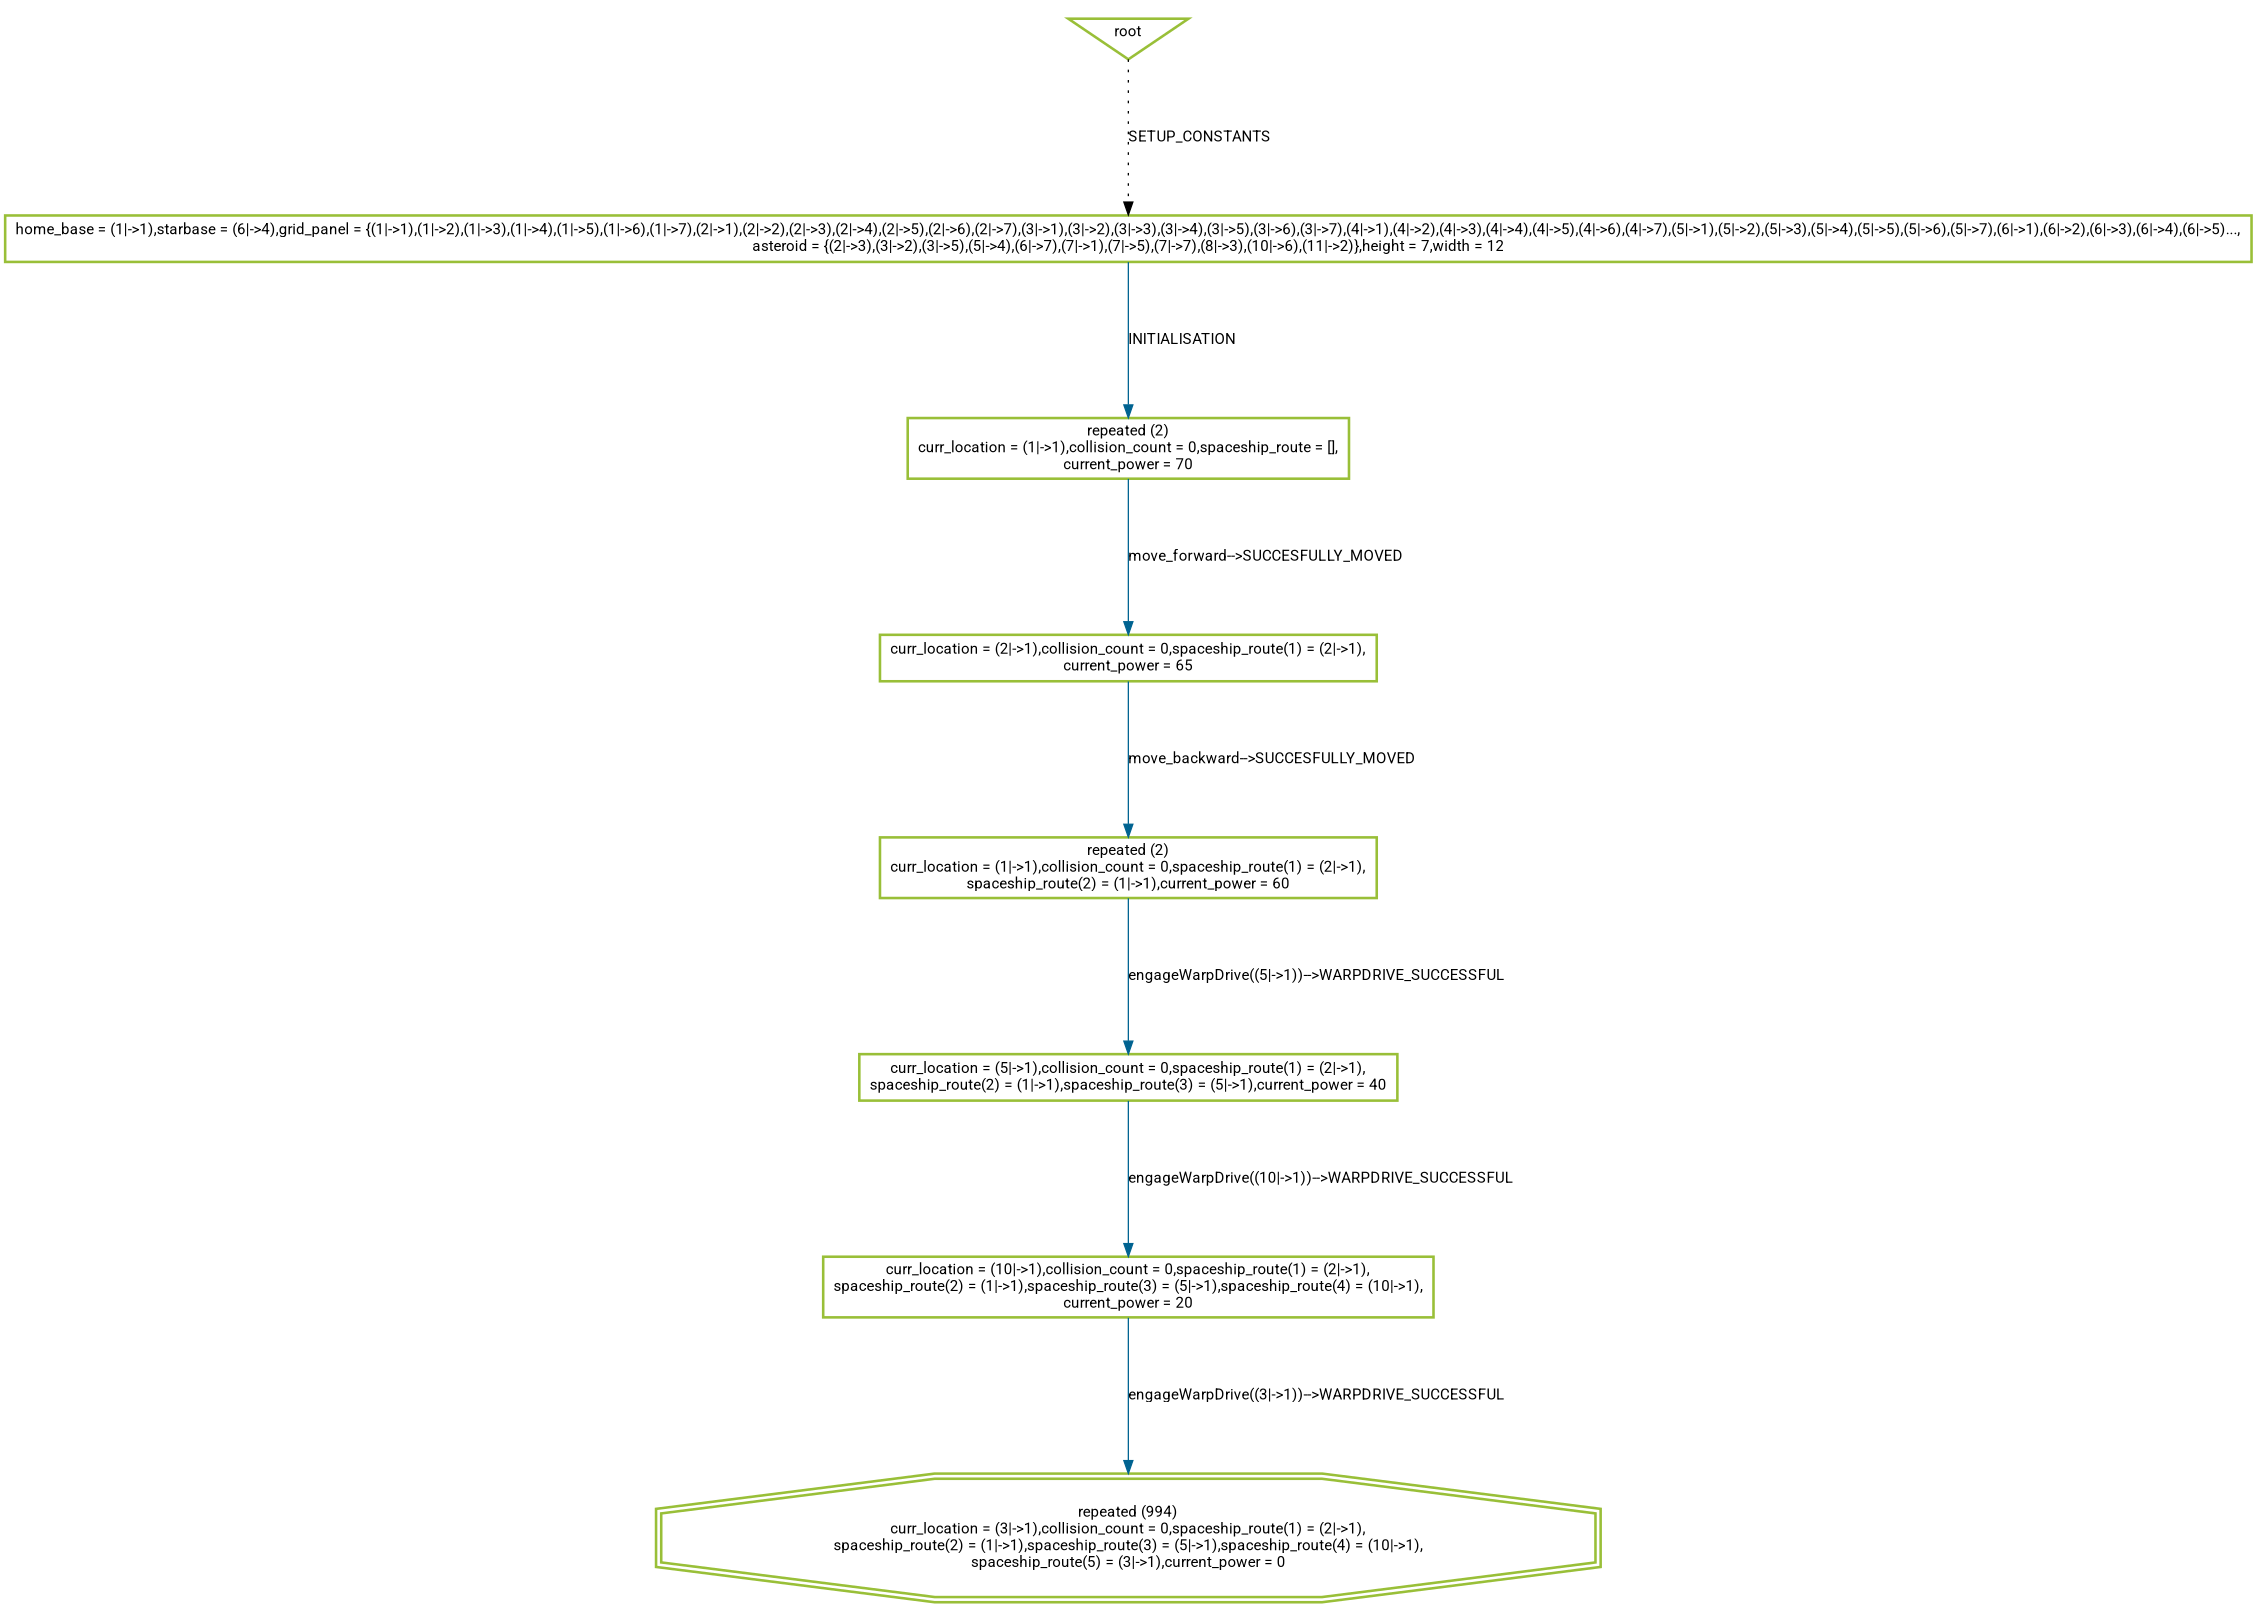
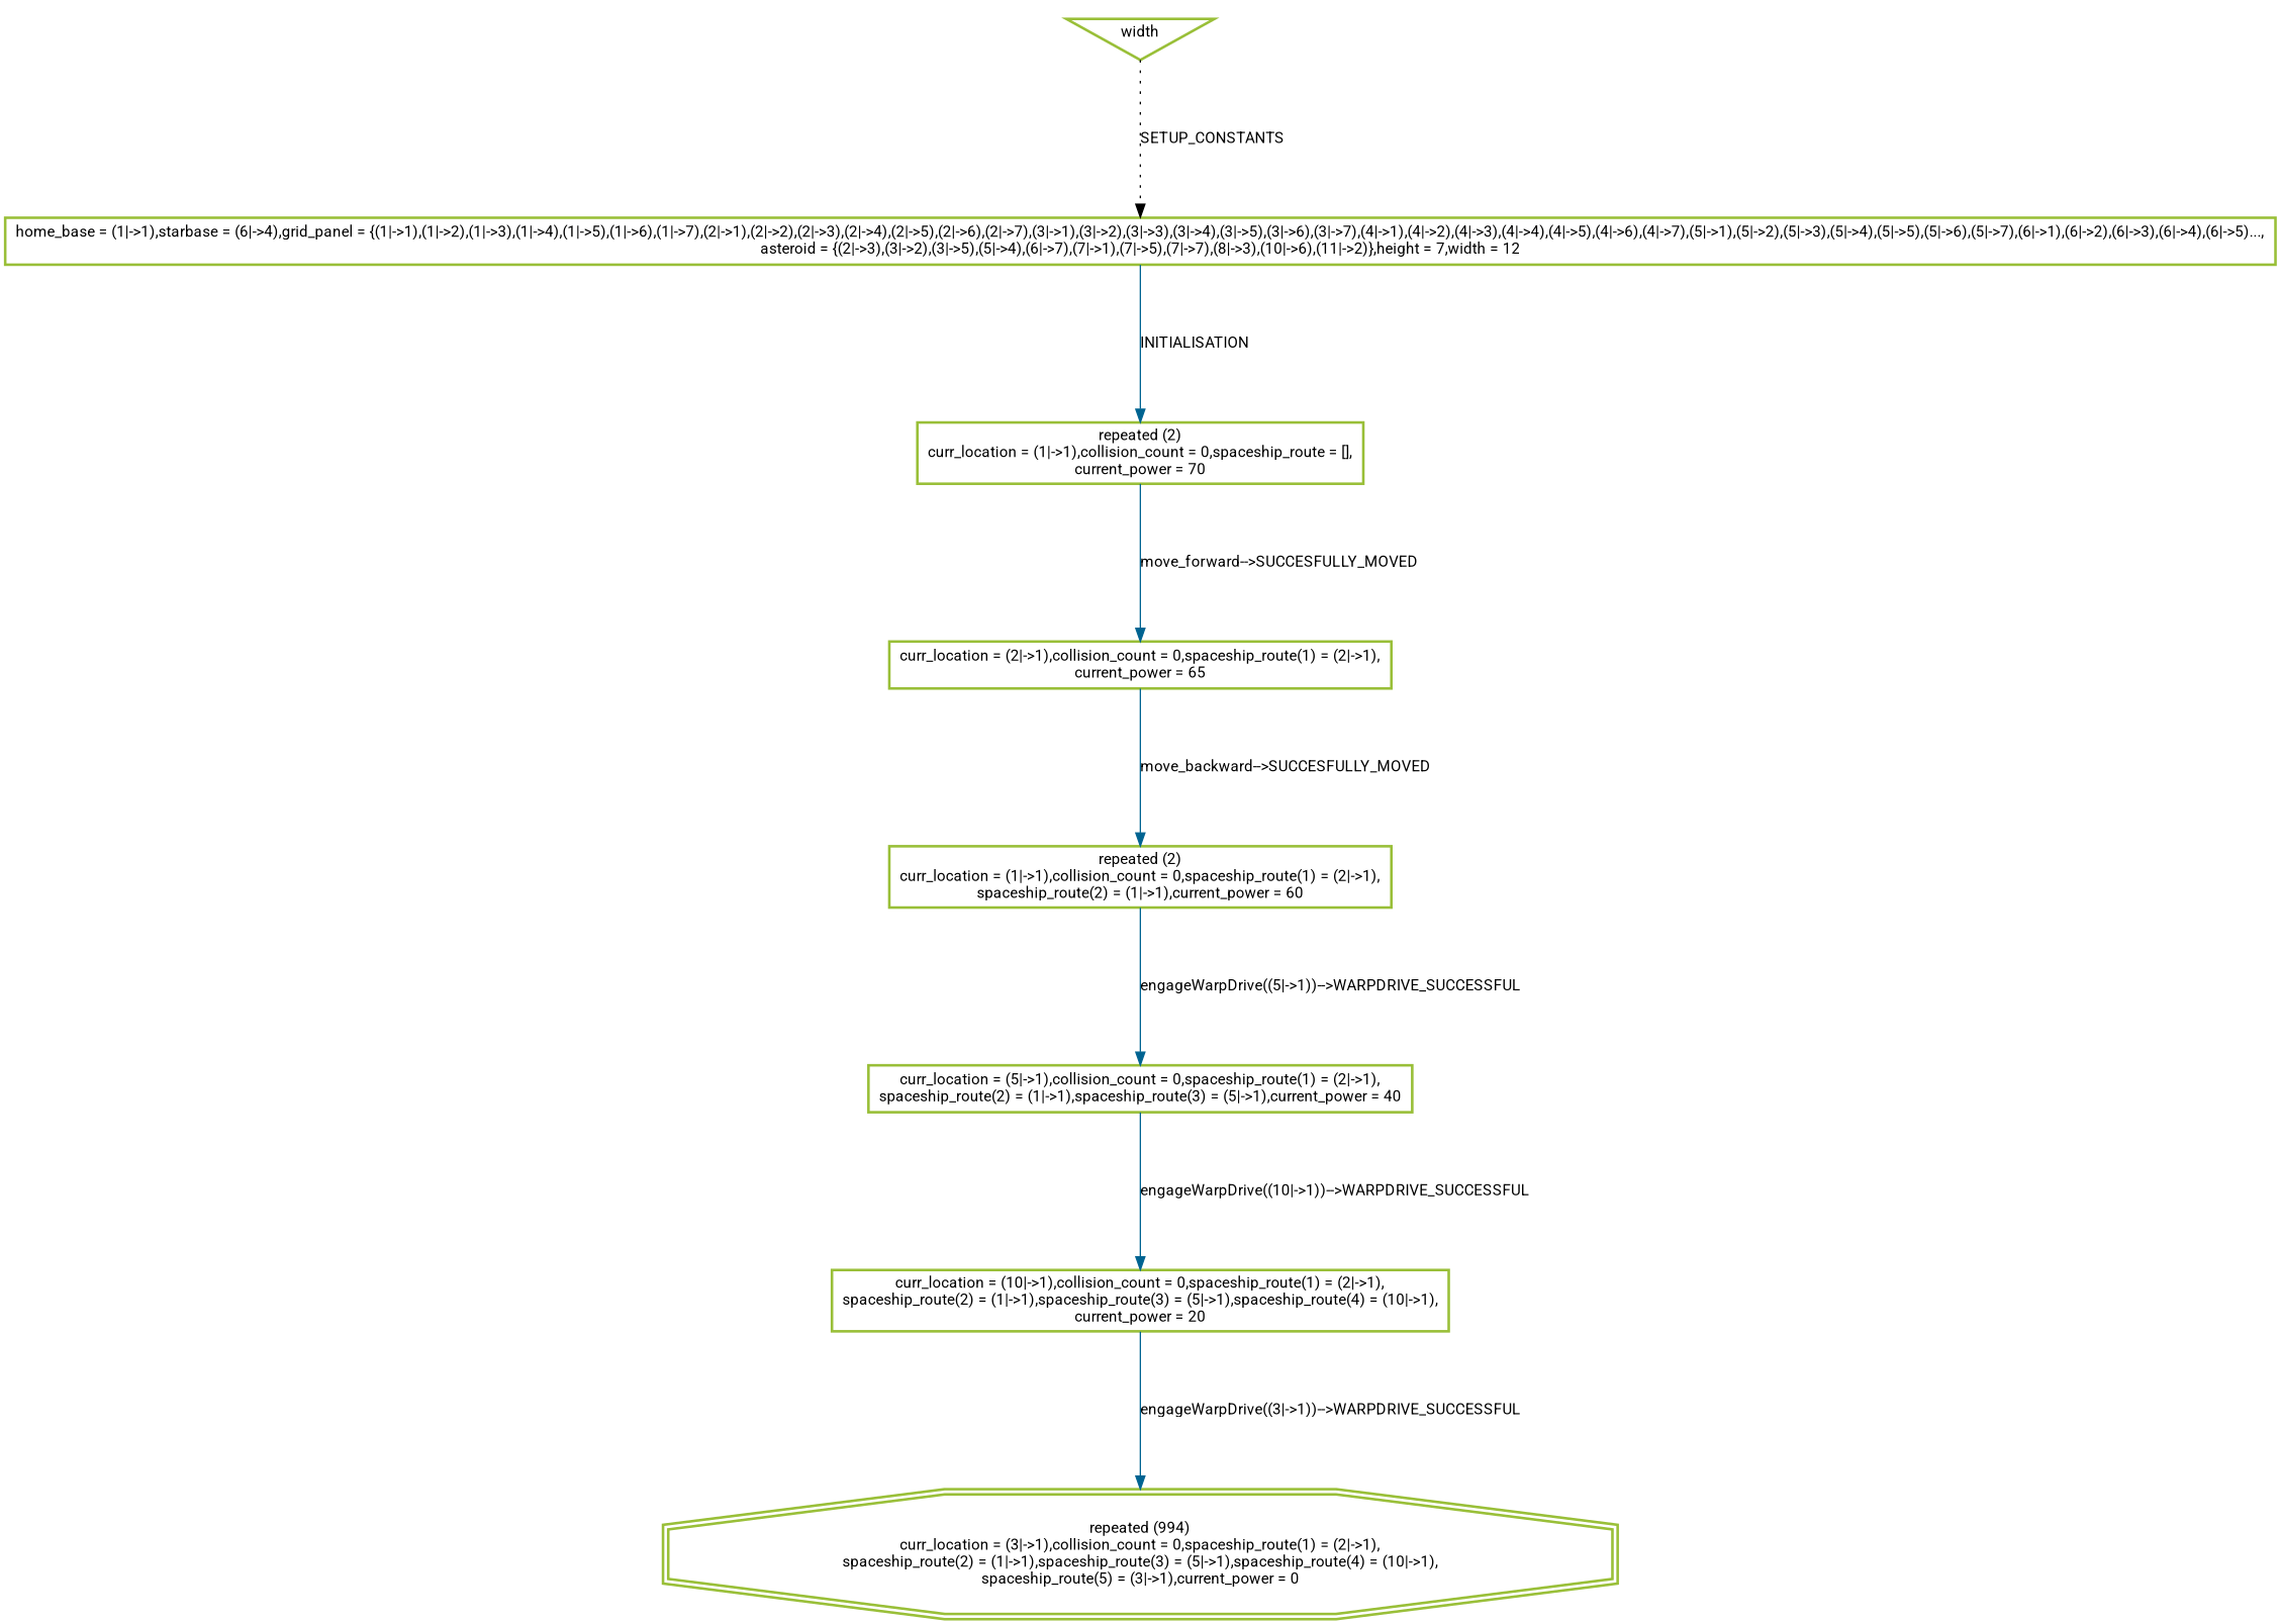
  digraph {
    fontcolor=black
    fontname=Roboto
    fontsize=14
    nodesep=1.5
    ranksep=1.5
    node [color="#99BF38" fontcolor=black fontname=Roboto fontsize=12 penwidth=2 shape=box style=solid]
    edge [color="#006391" fontcolor=black fontname=Roboto fontsize=12 style=solid]
    n1 [label="home_base = (1\|-\>1),starbase = (6\|-\>4),grid_panel = \{(1\|-\>1),(1\|-\>2),(1\|-\>3),(1\|-\>4),(1\|-\>5),(1\|-\>6),(1\|-\>7),(2\|-\>1),(2\|-\>2),(2\|-\>3),(2\|-\>4),(2\|-\>5),(2\|-\>6),(2\|-\>7),(3\|-\>1),(3\|-\>2),(3\|-\>3),(3\|-\>4),(3\|-\>5),(3\|-\>6),(3\|-\>7),(4\|-\>1),(4\|-\>2),(4\|-\>3),(4\|-\>4),(4\|-\>5),(4\|-\>6),(4\|-\>7),(5\|-\>1),(5\|-\>2),(5\|-\>3),(5\|-\>4),(5\|-\>5),(5\|-\>6),(5\|-\>7),(6\|-\>1),(6\|-\>2),(6\|-\>3),(6\|-\>4),(6\|-\>5)...,\nasteroid = \{(2\|-\>3),(3\|-\>2),(3\|-\>5),(5\|-\>4),(6\|-\>7),(7\|-\>1),(7\|-\>5),(7\|-\>7),(8\|-\>3),(10\|-\>6),(11\|-\>2)\},height = 7,width = 12"]
    n2 [label="repeated (2)\ncurr_location = (1\|-\>1),collision_count = 0,spaceship_route = [],\ncurrent_power = 70"]
    n3 [label="curr_location = (2\|-\>1),collision_count = 0,spaceship_route(1) = (2\|-\>1),\ncurrent_power = 65"]
    n4 [label="repeated (2)\ncurr_location = (1\|-\>1),collision_count = 0,spaceship_route(1) = (2\|-\>1),\nspaceship_route(2) = (1\|-\>1),current_power = 60"]
    n5 [label="curr_location = (5\|-\>1),collision_count = 0,spaceship_route(1) = (2\|-\>1),\nspaceship_route(2) = (1\|-\>1),spaceship_route(3) = (5\|-\>1),current_power = 40"]
    n6 [label="curr_location = (10\|-\>1),collision_count = 0,spaceship_route(1) = (2\|-\>1),\nspaceship_route(2) = (1\|-\>1),spaceship_route(3) = (5\|-\>1),spaceship_route(4) = (10\|-\>1),\ncurrent_power = 20"]
    n7 [label="repeated (994)\ncurr_location = (3\|-\>1),collision_count = 0,spaceship_route(1) = (2\|-\>1),\nspaceship_route(2) = (1\|-\>1),spaceship_route(3) = (5\|-\>1),spaceship_route(4) = (10\|-\>1),\nspaceship_route(5) = (3\|-\>1),current_power = 0" shape=doubleoctagon]
-   n8 [label=root shape=invtriangle]
+   n8 [label=width shape=invtriangle]
    n1 -> n2 [label=INITIALISATION]
    n2 -> n3 [label="move_forward--\>SUCCESFULLY_MOVED"]
    n3 -> n4 [label="move_backward--\>SUCCESFULLY_MOVED"]
    n4 -> n5 [label="engageWarpDrive((5\|-\>1))--\>WARPDRIVE_SUCCESSFUL"]
    n5 -> n6 [label="engageWarpDrive((10\|-\>1))--\>WARPDRIVE_SUCCESSFUL"]
    n6 -> n7 [label="engageWarpDrive((3\|-\>1))--\>WARPDRIVE_SUCCESSFUL"]
    n8 -> n1 [color=black label=SETUP_CONSTANTS style=dotted]
  }
